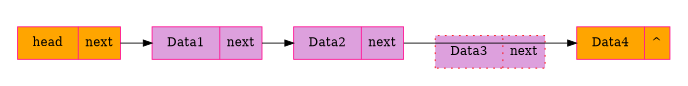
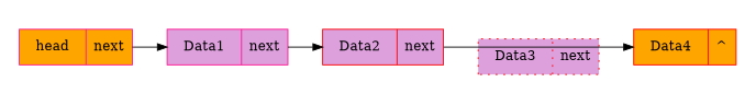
  digraph {
    rankdir=LR
    splines=line
    node [color=deeppink fillcolor=plum shape=record style=filled]
    edge [headport=data tailport=next]
    n1 [fillcolor=orange label="{<data>&nbsp; head &nbsp; | <next> next}"]
    n2 [label=" {<data>&nbsp; Data1 &nbsp;| <next> next}"]
-   n3 [label=" {<data>&nbsp; Data2 &nbsp;| <next> next}"]
+   n3 [color=red label=" {<data>&nbsp; Data2 &nbsp;| <next> next}"]
    n4 [color=red label=" {<data>&nbsp; Data3 &nbsp;| <next> next}" style="dotted,filled"]
-   n5 [fillcolor=orange label=" {<data>&nbsp; Data4 &nbsp;| ^ }"]
+   n5 [color=red fillcolor=orange label=" {<data>&nbsp; Data4 &nbsp;| ^ }"]
    subgraph cluster_1 {
      color=transparent
      n1
      n2
      n3
      n4
      n5
    }
    n1 -> n2
    n2 -> n3
    n3 -> n4 [color=transparent]
    n3 -> n5
    n4 -> n5 [color=transparent]
  }
